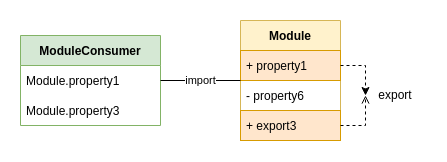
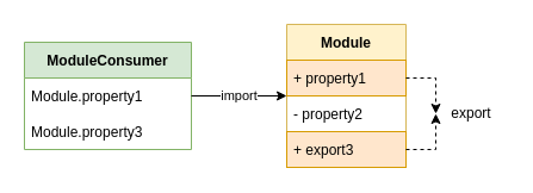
  <mxCell id="0" />
  <mxCell id="1" parent="0" />
  <mxCell id="2" value="Module" style="swimlane;fontStyle=1;childLayout=stackLayout;horizontal=1;startSize=30;horizontalStack=0;resizeParent=1;resizeParentMax=0;resizeLast=0;collapsible=1;marginBottom=0;fillColor=#fff2cc;strokeColor=#d6b656;" vertex="1" parent="1"><mxGeometry x="240" y="20" width="100" height="120" as="geometry" /></mxCell>
  <mxCell id="3" value="+ property1" style="text;strokeColor=#d79b00;fillColor=#ffe6cc;align=left;verticalAlign=middle;spacingLeft=4;spacingRight=4;overflow=hidden;points=[[0,0.5],[1,0.5]];portConstraint=eastwest;rotatable=0;" vertex="1" parent="2"><mxGeometry y="30" width="100" height="30" as="geometry" /></mxCell>
- <mxCell id="4" value="- property6" style="text;strokeColor=none;fillColor=none;align=left;verticalAlign=middle;spacingLeft=4;spacingRight=4;overflow=hidden;points=[[0,0.5],[1,0.5]];portConstraint=eastwest;rotatable=0;" vertex="1" parent="2"><mxGeometry y="60" width="100" height="30" as="geometry" /></mxCell>
+ <mxCell id="4" value="- property2" style="text;strokeColor=none;fillColor=none;align=left;verticalAlign=middle;spacingLeft=4;spacingRight=4;overflow=hidden;points=[[0,0.5],[1,0.5]];portConstraint=eastwest;rotatable=0;" vertex="1" parent="2"><mxGeometry y="60" width="100" height="30" as="geometry" /></mxCell>
  <mxCell id="5" value="+ export3" style="text;strokeColor=#d79b00;fillColor=#ffe6cc;align=left;verticalAlign=middle;spacingLeft=4;spacingRight=4;overflow=hidden;points=[[0,0.5],[1,0.5]];portConstraint=eastwest;rotatable=0;" vertex="1" parent="2"><mxGeometry y="90" width="100" height="30" as="geometry" /></mxCell>
  <mxCell id="6" value="ModuleConsumer" style="swimlane;fontStyle=1;childLayout=stackLayout;horizontal=1;startSize=30;horizontalStack=0;resizeParent=1;resizeParentMax=0;resizeLast=0;collapsible=1;marginBottom=0;fillColor=#d5e8d4;strokeColor=#82b366;" vertex="1" parent="1"><mxGeometry x="20" y="35" width="140" height="90" as="geometry" /></mxCell>
  <mxCell id="7" value="Module.property1" style="text;strokeColor=none;fillColor=none;align=left;verticalAlign=middle;spacingLeft=4;spacingRight=4;overflow=hidden;points=[[0,0.5],[1,0.5]];portConstraint=eastwest;rotatable=0;" vertex="1" parent="6"><mxGeometry y="30" width="140" height="30" as="geometry" /></mxCell>
  <mxCell id="8" value="Module.property3" style="text;strokeColor=none;fillColor=none;align=left;verticalAlign=middle;spacingLeft=4;spacingRight=4;overflow=hidden;points=[[0,0.5],[1,0.5]];portConstraint=eastwest;rotatable=0;" vertex="1" parent="6"><mxGeometry y="60" width="140" height="30" as="geometry" /></mxCell>
- <mxCell id="9" value="import" style="edgeStyle=orthogonalEdgeStyle;rounded=0;orthogonalLoop=1;jettySize=auto;html=1;exitX=1;exitY=0.5;exitDx=0;exitDy=0;entryX=0;entryY=0.5;entryDx=0;entryDy=0;endArrow=none;" edge="1" parent="1" source="7" target="2"><mxGeometry relative="1" as="geometry" /></mxCell>
+ <mxCell id="9" value="import" style="edgeStyle=orthogonalEdgeStyle;rounded=0;orthogonalLoop=1;jettySize=auto;html=1;exitX=1;exitY=0.5;exitDx=0;exitDy=0;entryX=0;entryY=0.5;entryDx=0;entryDy=0;" edge="1" parent="1" source="7" target="2"><mxGeometry relative="1" as="geometry" /></mxCell>
  <mxCell id="10" value="export" style="text;html=1;strokeColor=none;fillColor=none;align=center;verticalAlign=middle;whiteSpace=wrap;rounded=0;" vertex="1" parent="1"><mxGeometry x="365" y="80" width="60" height="30" as="geometry" /></mxCell>
  <mxCell id="11" style="edgeStyle=orthogonalEdgeStyle;rounded=0;orthogonalLoop=1;jettySize=auto;html=1;exitX=1;exitY=0.5;exitDx=0;exitDy=0;entryX=0;entryY=0.5;entryDx=0;entryDy=0;dashed=1;" edge="1" parent="1" source="3" target="10"><mxGeometry relative="1" as="geometry" /></mxCell>
- <mxCell id="12" style="edgeStyle=orthogonalEdgeStyle;rounded=0;orthogonalLoop=1;jettySize=auto;html=1;exitX=1;exitY=0.5;exitDx=0;exitDy=0;entryX=0;entryY=0.5;entryDx=0;entryDy=0;dashed=1;endArrow=open;" edge="1" parent="1" source="5" target="10"><mxGeometry relative="1" as="geometry" /></mxCell>
+ <mxCell id="12" style="edgeStyle=orthogonalEdgeStyle;rounded=0;orthogonalLoop=1;jettySize=auto;html=1;exitX=1;exitY=0.5;exitDx=0;exitDy=0;entryX=0;entryY=0.5;entryDx=0;entryDy=0;dashed=1;" edge="1" parent="1" source="5" target="10"><mxGeometry relative="1" as="geometry" /></mxCell>
